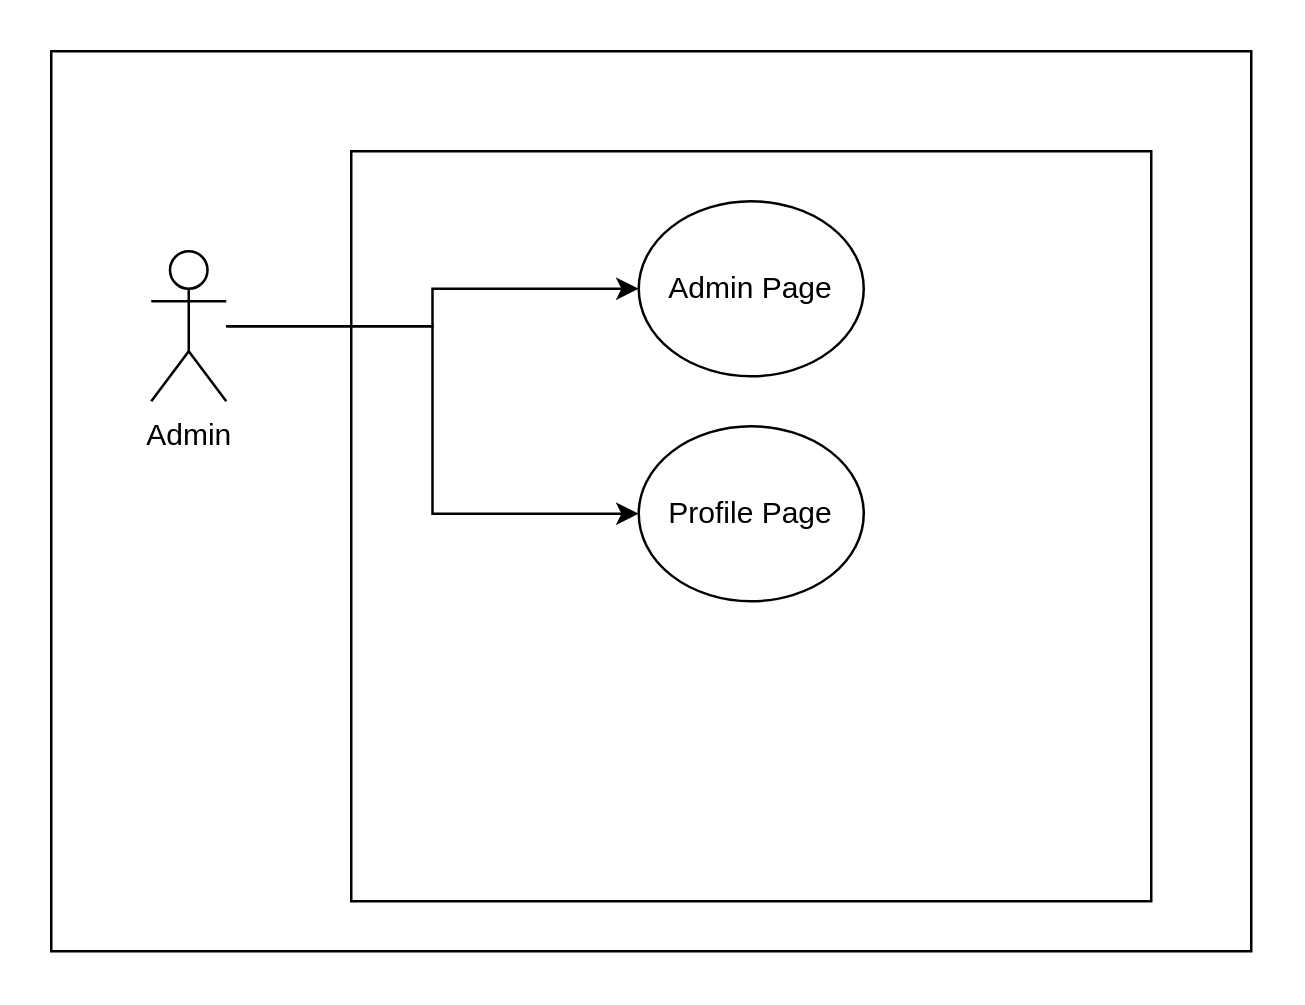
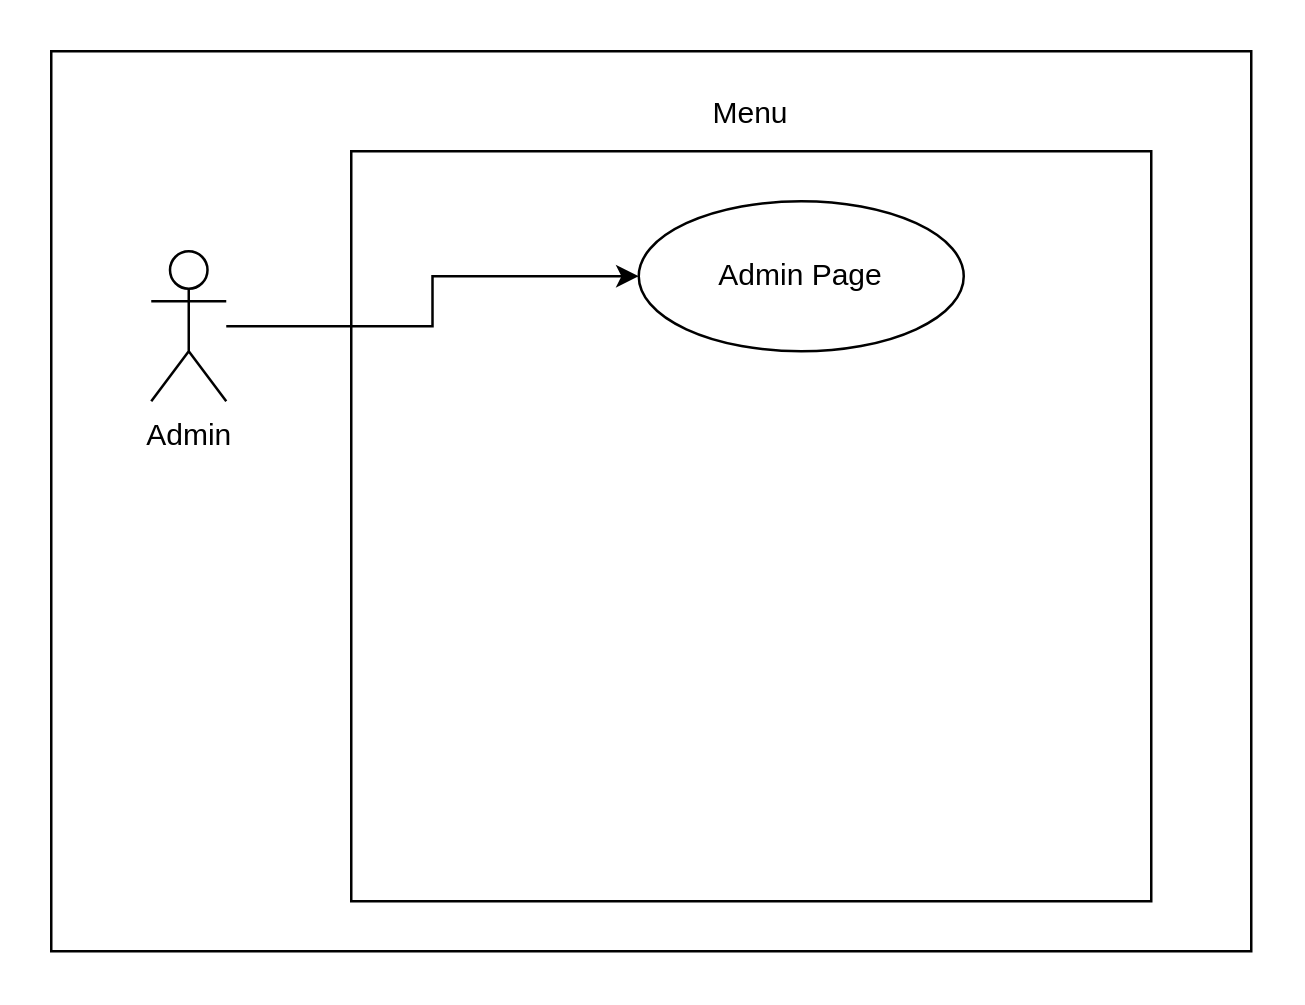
  <mxCell id="0" />
  <mxCell id="1" parent="0" />
  <mxCell id="2" value="" style="rounded=0;whiteSpace=wrap;html=1;" vertex="1" parent="1"><mxGeometry x="20" y="20" width="480" height="360" as="geometry" /></mxCell>
  <mxCell id="3" value="" style="rounded=0;whiteSpace=wrap;html=1;" parent="1" vertex="1"><mxGeometry x="140" y="60" width="320" height="300" as="geometry" /></mxCell>
  <mxCell id="4" style="edgeStyle=orthogonalEdgeStyle;rounded=0;orthogonalLoop=1;jettySize=auto;html=1;entryX=0;entryY=0.5;entryDx=0;entryDy=0;" parent="1" source="6" target="8" edge="1"><mxGeometry relative="1" as="geometry" /></mxCell>
- <mxCell id="5" style="edgeStyle=orthogonalEdgeStyle;rounded=0;orthogonalLoop=1;jettySize=auto;html=1;entryX=0;entryY=0.5;entryDx=0;entryDy=0;" parent="1" source="6" target="9" edge="1"><mxGeometry relative="1" as="geometry" /></mxCell>
  <mxCell id="6" value="Admin" style="shape=umlActor;verticalLabelPosition=bottom;verticalAlign=top;html=1;outlineConnect=0;" parent="1" vertex="1"><mxGeometry x="60" y="100" width="30" height="60" as="geometry" /></mxCell>
- <mxCell id="8" value="Admin Page" style="ellipse;whiteSpace=wrap;html=1;" parent="1" vertex="1"><mxGeometry x="255" y="80" width="90" height="70" as="geometry" /></mxCell>
- <mxCell id="9" value="Profile Page" style="ellipse;whiteSpace=wrap;html=1;" parent="1" vertex="1"><mxGeometry x="255" y="170" width="90" height="70" as="geometry" /></mxCell>
+ <mxCell id="7" value="Menu" style="text;html=1;align=center;verticalAlign=middle;whiteSpace=wrap;rounded=0;" parent="1" vertex="1"><mxGeometry x="270" y="30" width="60" height="30" as="geometry" /></mxCell>
+ <mxCell id="8" value="Admin Page" style="ellipse;whiteSpace=wrap;html=1;" parent="1" vertex="1"><mxGeometry x="255" y="80" width="130" height="60" as="geometry" /></mxCell>
